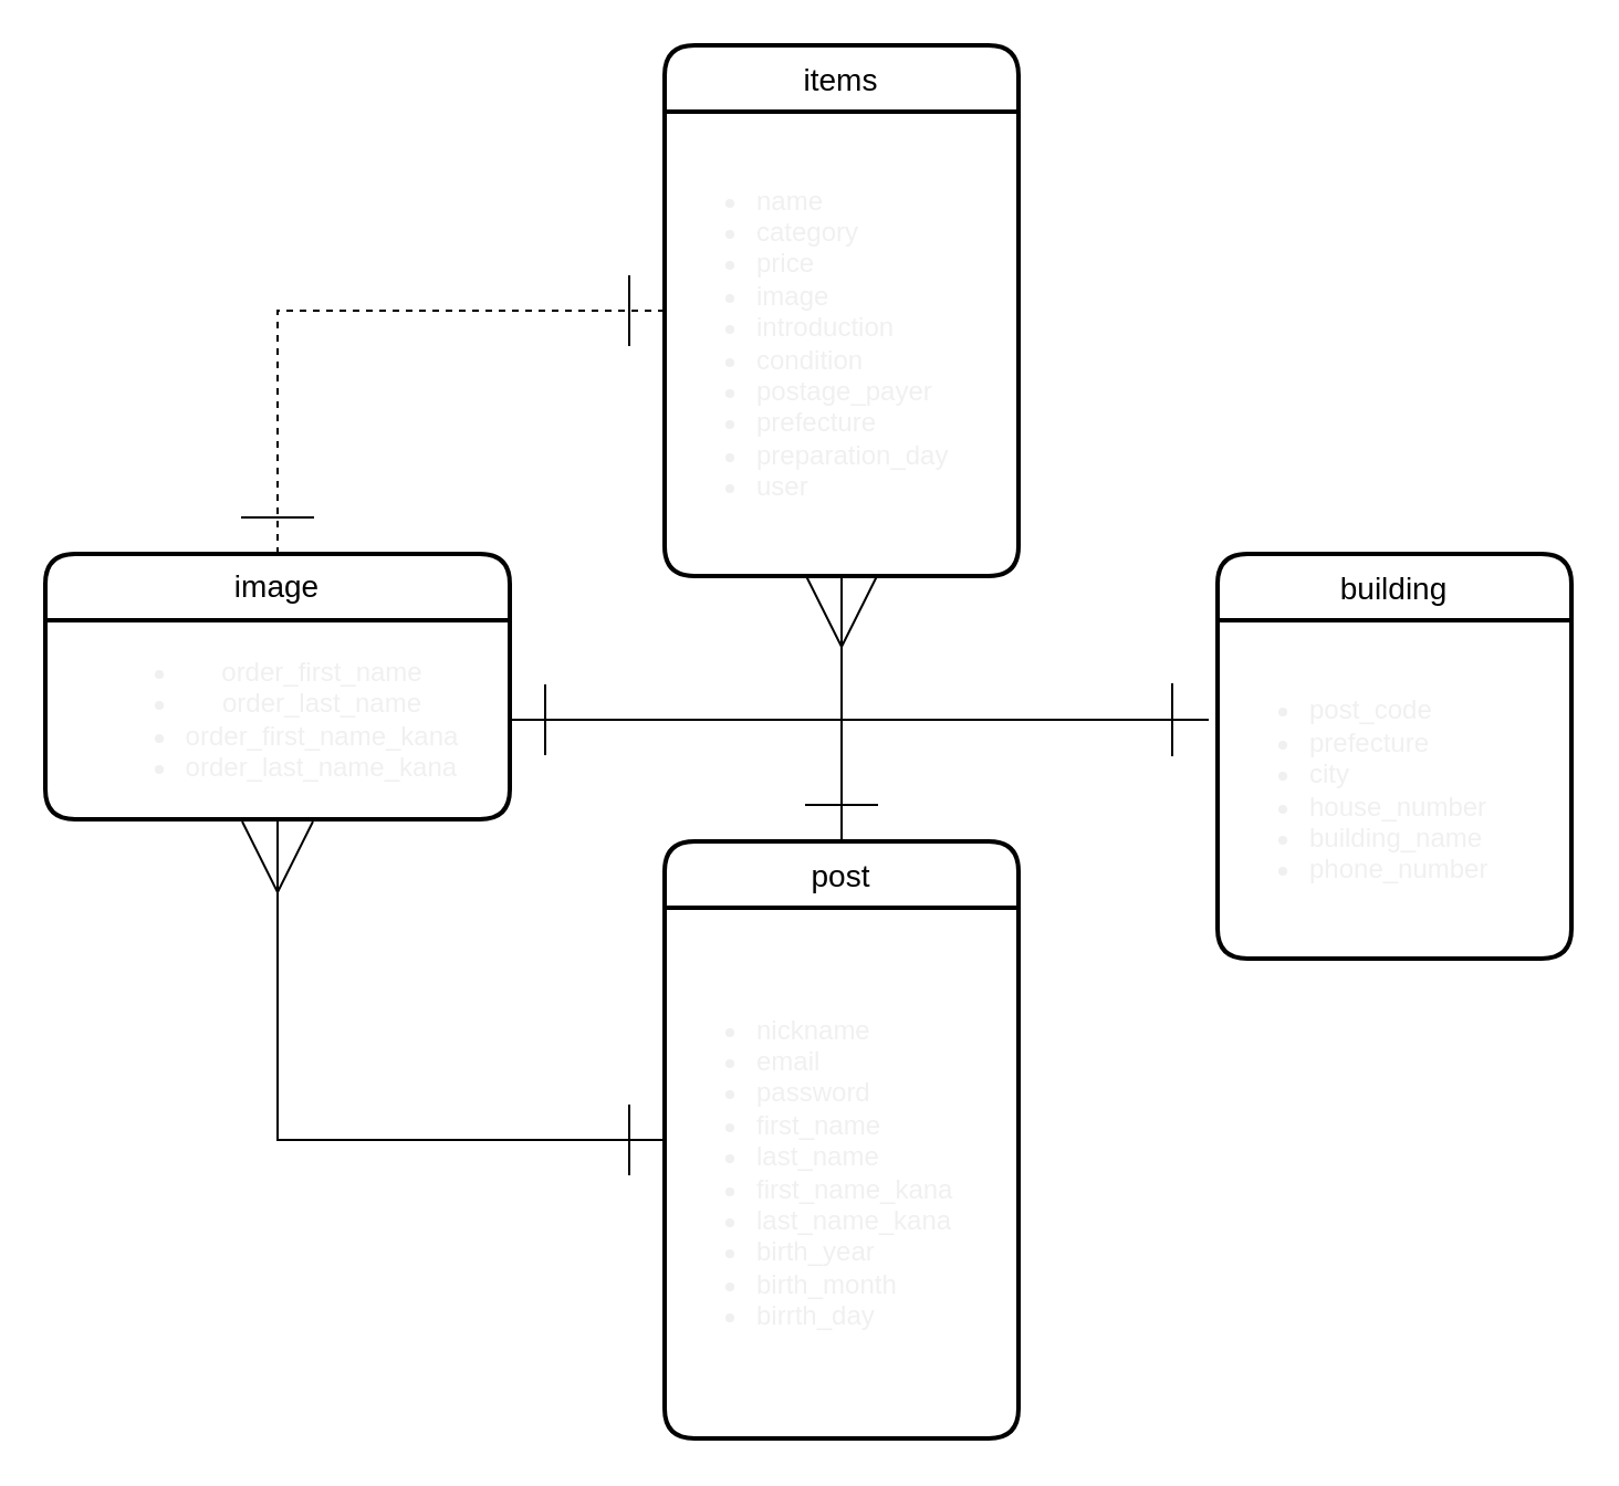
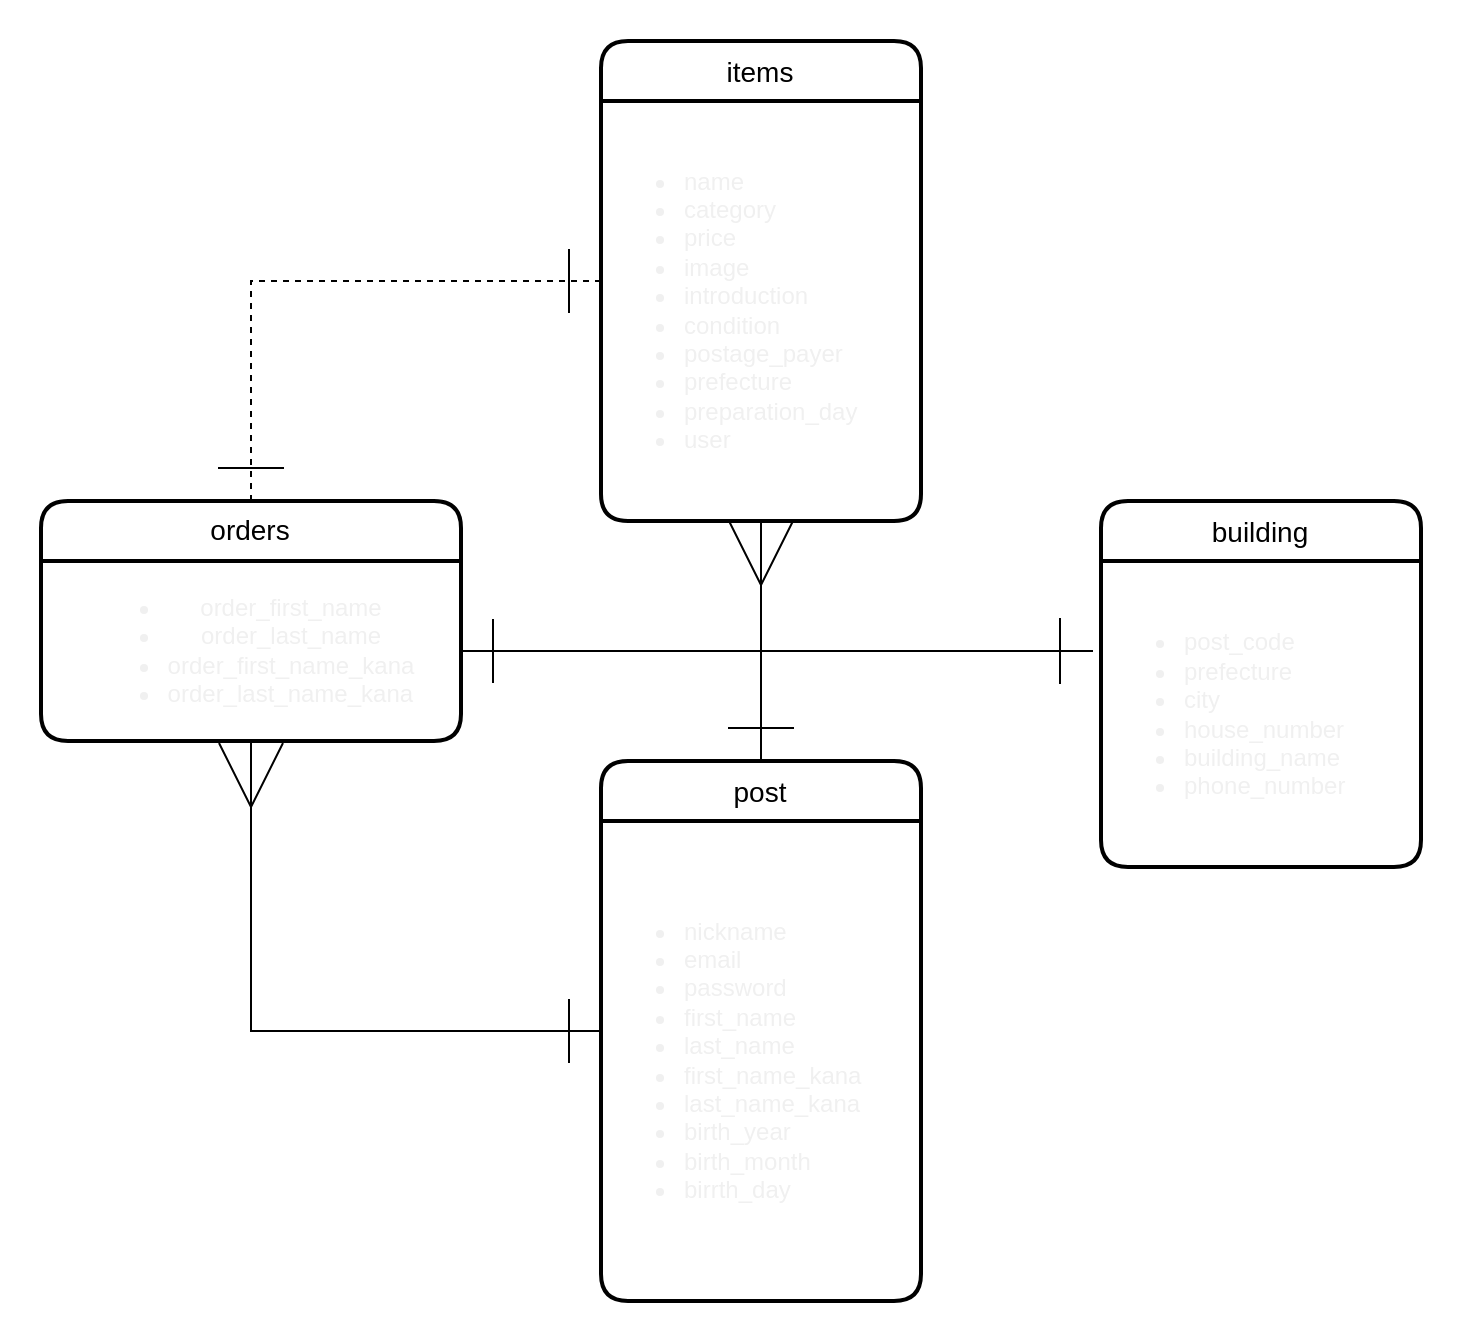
  <mxCell id="0" />
  <mxCell id="1" parent="0" />
  <mxCell id="2" style="edgeStyle=orthogonalEdgeStyle;rounded=0;orthogonalLoop=1;jettySize=auto;html=1;exitX=0;exitY=0.5;exitDx=0;exitDy=0;startArrow=ERone;startFill=0;startSize=30;endArrow=ERmany;endFill=0;endSize=30;targetPerimeterSpacing=0;strokeWidth=1;entryX=0.5;entryY=1.011;entryDx=0;entryDy=0;entryPerimeter=0;" parent="1" source="3" target="10" edge="1"><mxGeometry relative="1" as="geometry"><mxPoint x="140" y="280" as="targetPoint" /></mxGeometry></mxCell>
  <mxCell id="3" value="post" style="swimlane;childLayout=stackLayout;horizontal=1;startSize=30;horizontalStack=0;rounded=1;fontSize=14;fontStyle=0;strokeWidth=2;resizeParent=0;resizeLast=1;shadow=0;dashed=0;align=center;" parent="1" vertex="1"><mxGeometry x="300" y="380" width="160" height="270" as="geometry" /></mxCell>
  <mxCell id="4" value="&lt;ul&gt;&lt;li&gt;nickname&lt;/li&gt;&lt;li&gt;email&lt;/li&gt;&lt;li&gt;password&lt;/li&gt;&lt;li&gt;first_name&lt;/li&gt;&lt;li&gt;last_name&lt;/li&gt;&lt;li&gt;first_name_kana&lt;/li&gt;&lt;li&gt;last_name_kana&lt;/li&gt;&lt;li&gt;birth_year&lt;/li&gt;&lt;li&gt;birth_month&lt;/li&gt;&lt;li&gt;birrth_day&lt;/li&gt;&lt;/ul&gt;" style="text;html=1;align=left;verticalAlign=middle;resizable=0;points=[];autosize=1;fontColor=#f0f0f0;" parent="3" vertex="1"><mxGeometry y="30" width="160" height="240" as="geometry" /></mxCell>
  <mxCell id="5" style="edgeStyle=orthogonalEdgeStyle;rounded=0;orthogonalLoop=1;jettySize=auto;html=1;entryX=0.5;entryY=0;entryDx=0;entryDy=0;startArrow=ERone;startFill=0;endArrow=ERone;endFill=0;endSize=31;startSize=30;dashed=1;" parent="1" source="6" target="9" edge="1"><mxGeometry relative="1" as="geometry" /></mxCell>
  <mxCell id="6" value="items" style="swimlane;childLayout=stackLayout;horizontal=1;startSize=30;horizontalStack=0;rounded=1;fontSize=14;fontStyle=0;strokeWidth=2;resizeParent=0;resizeLast=1;shadow=0;dashed=0;align=center;" parent="1" vertex="1"><mxGeometry x="300" y="20" width="160" height="240" as="geometry" /></mxCell>
  <mxCell id="7" style="edgeStyle=none;rounded=0;orthogonalLoop=1;jettySize=auto;html=1;entryX=0.5;entryY=1;entryDx=0;entryDy=0;startArrow=ERone;startFill=0;startSize=30;endArrow=ERmany;endFill=0;endSize=30;targetPerimeterSpacing=0;strokeWidth=1;" parent="6" edge="1"><mxGeometry relative="1" as="geometry"><mxPoint x="80" y="120" as="sourcePoint" /><mxPoint x="80" y="120" as="targetPoint" /></mxGeometry></mxCell>
  <mxCell id="8" value="&lt;ul&gt;&lt;li&gt;name&lt;/li&gt;&lt;li&gt;category&lt;/li&gt;&lt;li&gt;price&lt;/li&gt;&lt;li&gt;image&lt;/li&gt;&lt;li&gt;introduction&lt;/li&gt;&lt;li&gt;condition&lt;/li&gt;&lt;li&gt;postage_payer&lt;/li&gt;&lt;li&gt;prefecture&lt;/li&gt;&lt;li&gt;preparation_day&lt;/li&gt;&lt;li&gt;user&lt;/li&gt;&lt;/ul&gt;" style="text;html=1;strokeColor=none;fillColor=none;align=left;verticalAlign=middle;whiteSpace=wrap;rounded=0;labelBackgroundColor=none;fontColor=#f0f0f0;" parent="6" vertex="1"><mxGeometry y="30" width="160" height="210" as="geometry" /></mxCell>
- <mxCell id="9" value="image" style="swimlane;childLayout=stackLayout;horizontal=1;startSize=30;horizontalStack=0;rounded=1;fontSize=14;fontStyle=0;strokeWidth=2;resizeParent=0;resizeLast=1;shadow=0;dashed=0;align=center;labelBackgroundColor=none;verticalAlign=top;" parent="1" vertex="1"><mxGeometry x="20" y="250" width="210" height="120" as="geometry" /></mxCell>
+ <mxCell id="9" value="orders" style="swimlane;childLayout=stackLayout;horizontal=1;startSize=30;horizontalStack=0;rounded=1;fontSize=14;fontStyle=0;strokeWidth=2;resizeParent=0;resizeLast=1;shadow=0;dashed=0;align=center;labelBackgroundColor=none;verticalAlign=top;" parent="1" vertex="1"><mxGeometry x="20" y="250" width="210" height="120" as="geometry" /></mxCell>
  <mxCell id="10" value="&lt;ul&gt;&lt;li&gt;order_first_name&lt;/li&gt;&lt;li&gt;order_last_name&lt;/li&gt;&lt;li style=&quot;text-align: left&quot;&gt;order_first_name_kana&lt;/li&gt;&lt;li style=&quot;text-align: left&quot;&gt;order_last_name_kana&lt;/li&gt;&lt;/ul&gt;" style="text;html=1;align=center;verticalAlign=middle;resizable=0;points=[];autosize=1;fontColor=#f0f0f0;" parent="9" vertex="1"><mxGeometry y="30" width="210" height="90" as="geometry" /></mxCell>
  <mxCell id="11" value="building" style="swimlane;childLayout=stackLayout;horizontal=1;startSize=30;horizontalStack=0;rounded=1;fontSize=14;fontStyle=0;strokeWidth=2;resizeParent=0;resizeLast=1;shadow=0;dashed=0;align=center;" parent="1" vertex="1"><mxGeometry x="550" y="250" width="160" height="183" as="geometry" /></mxCell>
  <mxCell id="12" value="&lt;ul&gt;&lt;li&gt;post_code&lt;/li&gt;&lt;li&gt;prefecture&lt;/li&gt;&lt;li&gt;city&lt;/li&gt;&lt;li&gt;house_number&lt;/li&gt;&lt;li&gt;building_name&lt;/li&gt;&lt;li&gt;phone_number&lt;/li&gt;&lt;/ul&gt;" style="text;html=1;align=left;verticalAlign=middle;resizable=0;points=[];autosize=1;fontColor=#f0f0f0;" parent="11" vertex="1"><mxGeometry y="30" width="160" height="153" as="geometry" /></mxCell>
  <mxCell id="13" style="edgeStyle=orthogonalEdgeStyle;rounded=0;orthogonalLoop=1;jettySize=auto;html=1;entryX=-0.025;entryY=0.294;entryDx=0;entryDy=0;entryPerimeter=0;startArrow=ERone;startFill=0;startSize=30;endArrow=ERone;endFill=0;endSize=31;" parent="1" source="10" target="12" edge="1"><mxGeometry relative="1" as="geometry" /></mxCell>
  <mxCell id="14" style="edgeStyle=orthogonalEdgeStyle;rounded=0;orthogonalLoop=1;jettySize=auto;html=1;entryX=0.5;entryY=0;entryDx=0;entryDy=0;startArrow=ERmany;startFill=0;startSize=30;endArrow=ERone;endFill=0;endSize=31;" parent="1" source="8" target="3" edge="1"><mxGeometry relative="1" as="geometry" /></mxCell>
